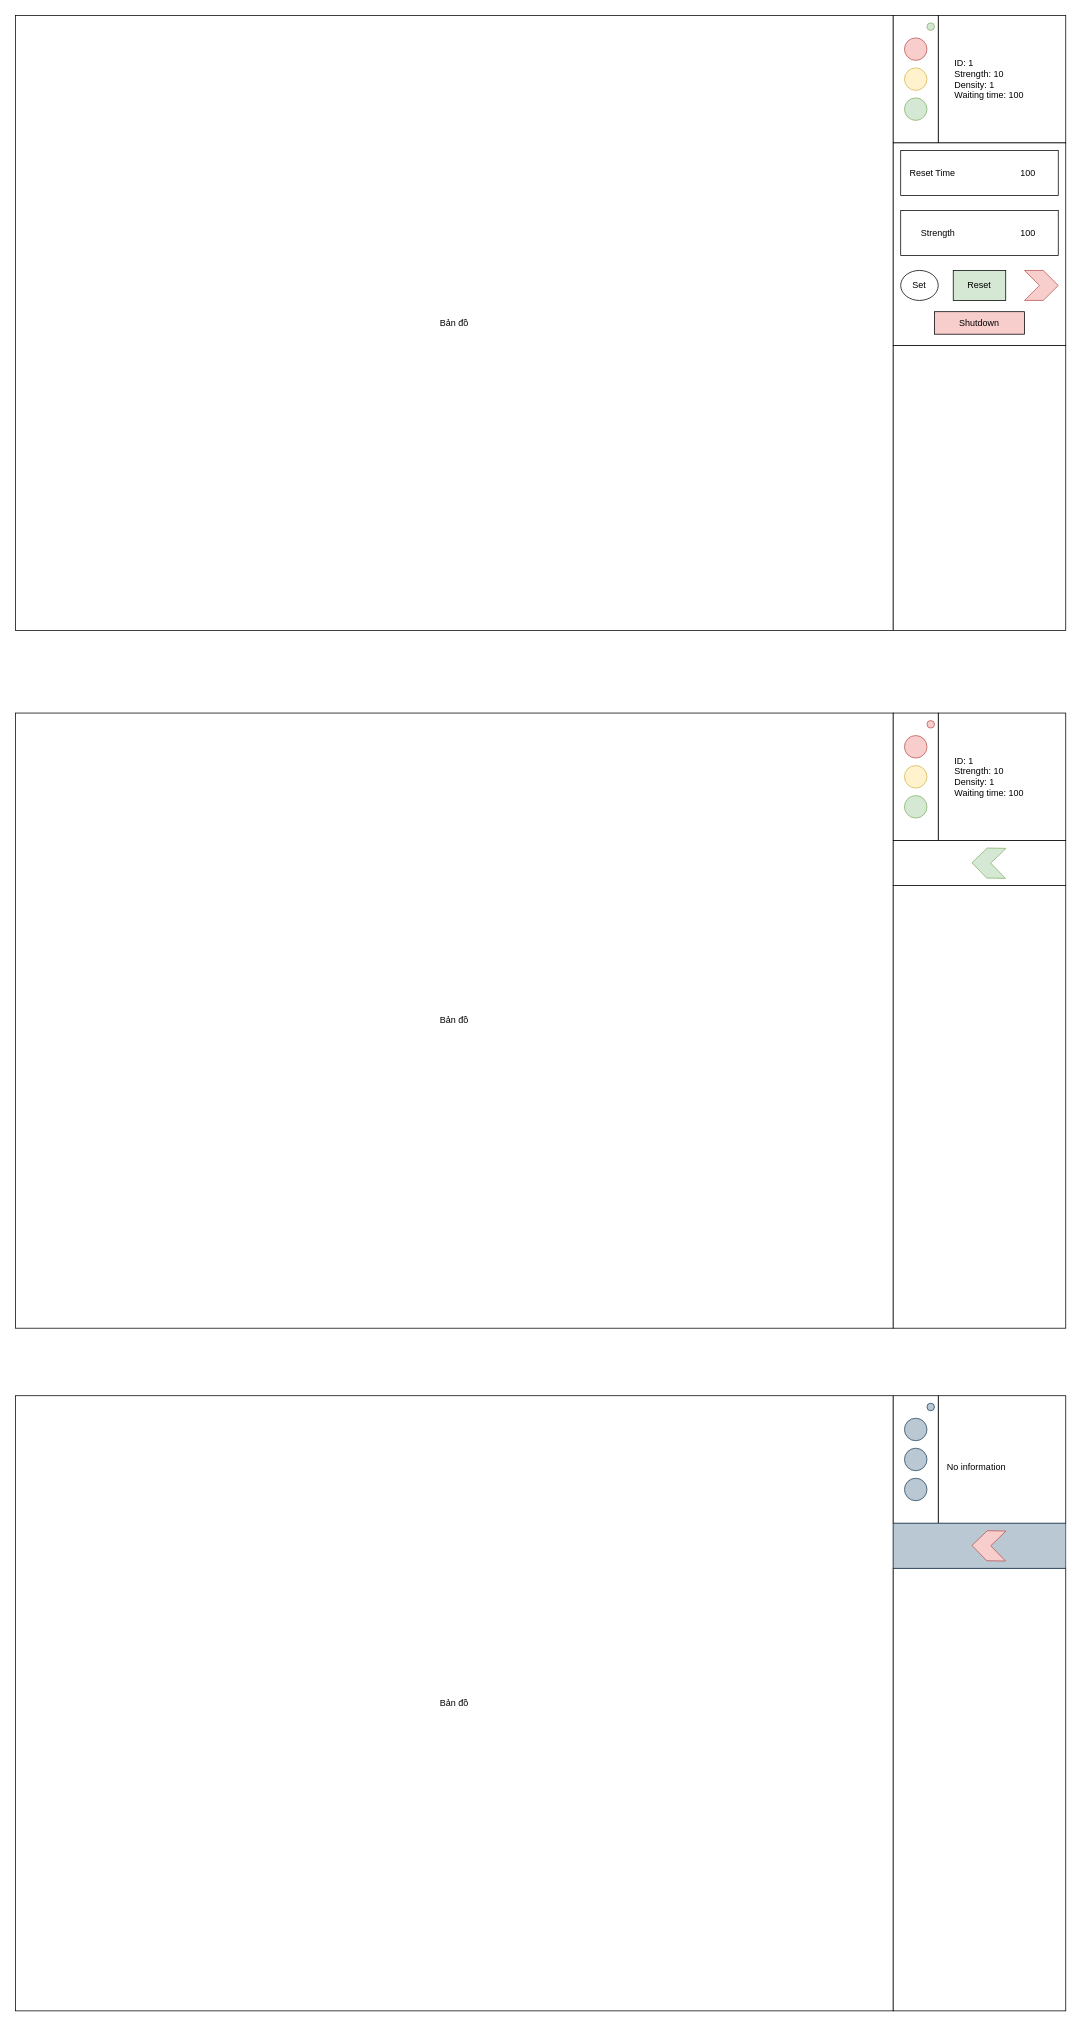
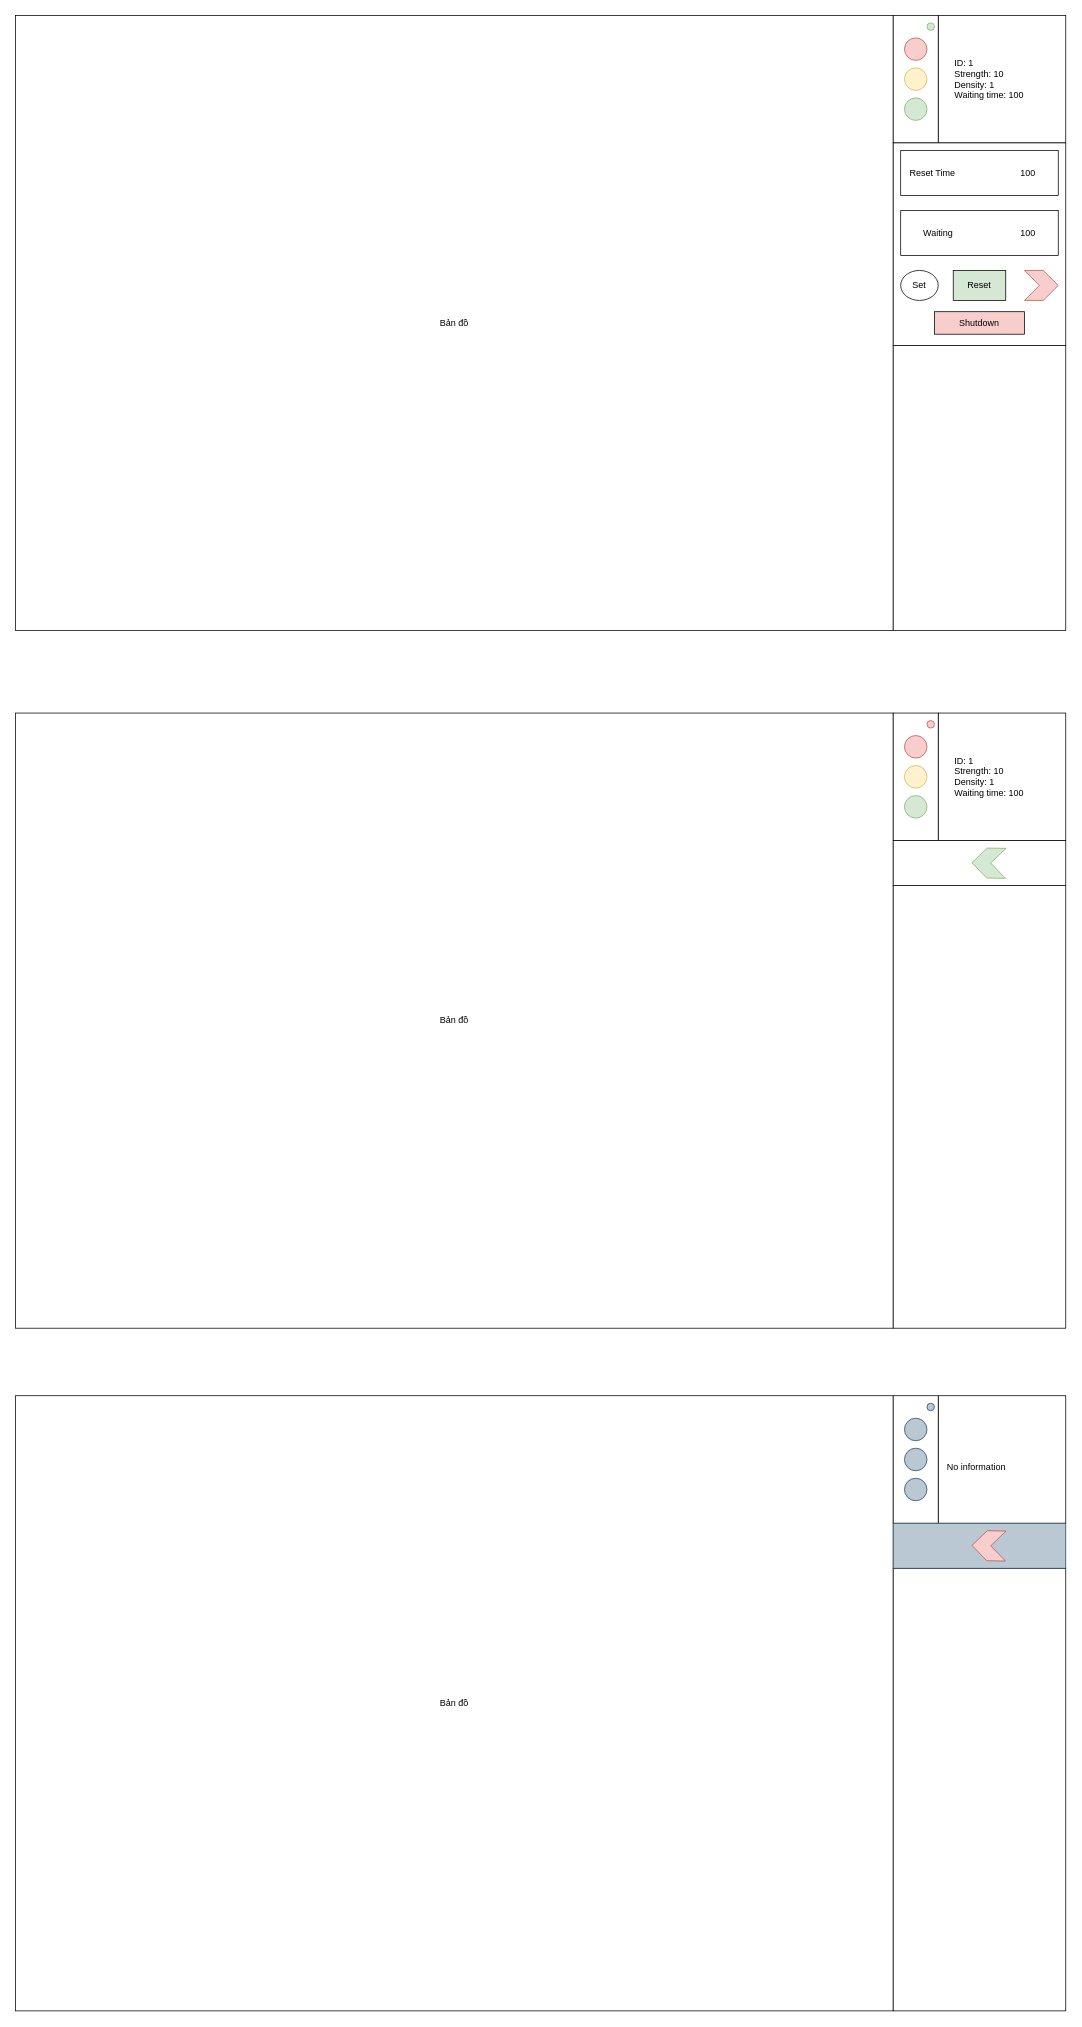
  <mxCell id="0" />
  <mxCell id="1" parent="0" />
  <mxCell id="2" value="Bản đồ" style="rounded=0;whiteSpace=wrap;html=1;" vertex="1" parent="1"><mxGeometry x="20" y="20" width="1170" height="820" as="geometry" /></mxCell>
  <mxCell id="3" value="" style="rounded=0;whiteSpace=wrap;html=1;" vertex="1" parent="1"><mxGeometry x="1250" y="20" width="170" height="170" as="geometry" /></mxCell>
  <mxCell id="4" value="Đèn" style="rounded=0;whiteSpace=wrap;html=1;" vertex="1" parent="1"><mxGeometry x="1190" y="20" width="60" height="170" as="geometry" /></mxCell>
  <mxCell id="5" value="" style="rounded=0;whiteSpace=wrap;html=1;" vertex="1" parent="1"><mxGeometry x="1190" y="460" width="230" height="380" as="geometry" /></mxCell>
  <mxCell id="6" value="" style="ellipse;whiteSpace=wrap;html=1;aspect=fixed;fillColor=#f8cecc;strokeColor=#b85450;" vertex="1" parent="1"><mxGeometry x="1205" y="50" width="30" height="30" as="geometry" /></mxCell>
  <mxCell id="7" value="" style="ellipse;whiteSpace=wrap;html=1;aspect=fixed;fillColor=#fff2cc;strokeColor=#d6b656;" vertex="1" parent="1"><mxGeometry x="1205" y="90" width="30" height="30" as="geometry" /></mxCell>
  <mxCell id="8" value="" style="ellipse;whiteSpace=wrap;html=1;aspect=fixed;fillColor=#d5e8d4;strokeColor=#82b366;" vertex="1" parent="1"><mxGeometry x="1205" y="130" width="30" height="30" as="geometry" /></mxCell>
  <mxCell id="9" value="ID: 1&lt;br&gt;Strength: 10&lt;br&gt;Density: 1&lt;br&gt;Waiting time: 100" style="text;html=1;strokeColor=none;fillColor=none;align=left;verticalAlign=middle;whiteSpace=wrap;rounded=0;" vertex="1" parent="1"><mxGeometry x="1270" y="40" width="130" height="130" as="geometry" /></mxCell>
  <mxCell id="10" value="" style="ellipse;whiteSpace=wrap;html=1;aspect=fixed;fillColor=#d5e8d4;strokeColor=#82b366;" vertex="1" parent="1"><mxGeometry x="1235" y="30" width="10" height="10" as="geometry" /></mxCell>
  <mxCell id="11" value="" style="rounded=0;whiteSpace=wrap;html=1;" vertex="1" parent="1"><mxGeometry x="1190" y="190" width="230" height="270" as="geometry" /></mxCell>
  <mxCell id="12" value="" style="rounded=0;whiteSpace=wrap;html=1;" vertex="1" parent="1"><mxGeometry x="1200" y="200" width="210" height="60" as="geometry" /></mxCell>
  <mxCell id="13" value="" style="rounded=0;whiteSpace=wrap;html=1;" vertex="1" parent="1"><mxGeometry x="1200" y="280" width="210" height="60" as="geometry" /></mxCell>
  <mxCell id="14" value="Reset Time" style="text;html=1;strokeColor=none;fillColor=none;align=center;verticalAlign=middle;whiteSpace=wrap;rounded=0;" vertex="1" parent="1"><mxGeometry x="1205" y="220" width="75" height="20" as="geometry" /></mxCell>
  <mxCell id="15" value="100" style="text;html=1;strokeColor=none;fillColor=none;align=center;verticalAlign=middle;whiteSpace=wrap;rounded=0;" vertex="1" parent="1"><mxGeometry x="1350" y="220" width="40" height="20" as="geometry" /></mxCell>
- <mxCell id="16" value="Strength" style="text;html=1;strokeColor=none;fillColor=none;align=center;verticalAlign=middle;whiteSpace=wrap;rounded=0;" vertex="1" parent="1"><mxGeometry x="1210" y="300" width="80" height="20" as="geometry" /></mxCell>
+ <mxCell id="16" value="Waiting" style="text;html=1;strokeColor=none;fillColor=none;align=center;verticalAlign=middle;whiteSpace=wrap;rounded=0;" vertex="1" parent="1"><mxGeometry x="1210" y="300" width="80" height="20" as="geometry" /></mxCell>
  <mxCell id="17" value="" style="shape=step;perimeter=stepPerimeter;whiteSpace=wrap;html=1;fixedSize=1;fillColor=#f8cecc;strokeColor=#b85450;" vertex="1" parent="1"><mxGeometry x="1365" y="360" width="45" height="40" as="geometry" /></mxCell>
  <mxCell id="18" value="100" style="text;html=1;strokeColor=none;fillColor=none;align=center;verticalAlign=middle;whiteSpace=wrap;rounded=0;" vertex="1" parent="1"><mxGeometry x="1350" y="300" width="40" height="20" as="geometry" /></mxCell>
  <mxCell id="19" value="Set" style="ellipse;whiteSpace=wrap;html=1;" vertex="1" parent="1"><mxGeometry x="1200" y="360" width="50" height="40" as="geometry" /></mxCell>
  <mxCell id="20" value="Reset" style="rounded=0;whiteSpace=wrap;html=1;fillColor=#d5e8d4;" vertex="1" parent="1"><mxGeometry x="1270" y="360" width="70" height="40" as="geometry" /></mxCell>
  <mxCell id="21" value="Shutdown" style="rounded=0;whiteSpace=wrap;html=1;fillColor=#f8cecc;" vertex="1" parent="1"><mxGeometry x="1245" y="415" width="120" height="30" as="geometry" /></mxCell>
  <mxCell id="22" value="Bản đồ" style="rounded=0;whiteSpace=wrap;html=1;" vertex="1" parent="1"><mxGeometry x="20" y="950" width="1170" height="820" as="geometry" /></mxCell>
  <mxCell id="23" value="" style="rounded=0;whiteSpace=wrap;html=1;" vertex="1" parent="1"><mxGeometry x="1250" y="950" width="170" height="170" as="geometry" /></mxCell>
  <mxCell id="24" value="Đèn" style="rounded=0;whiteSpace=wrap;html=1;" vertex="1" parent="1"><mxGeometry x="1190" y="950" width="60" height="170" as="geometry" /></mxCell>
  <mxCell id="25" value="" style="rounded=0;whiteSpace=wrap;html=1;" vertex="1" parent="1"><mxGeometry x="1190" y="1180" width="230" height="590" as="geometry" /></mxCell>
  <mxCell id="26" value="" style="ellipse;whiteSpace=wrap;html=1;aspect=fixed;fillColor=#f8cecc;strokeColor=#b85450;" vertex="1" parent="1"><mxGeometry x="1205" y="980" width="30" height="30" as="geometry" /></mxCell>
  <mxCell id="27" value="" style="ellipse;whiteSpace=wrap;html=1;aspect=fixed;fillColor=#fff2cc;strokeColor=#d6b656;" vertex="1" parent="1"><mxGeometry x="1205" y="1020" width="30" height="30" as="geometry" /></mxCell>
  <mxCell id="28" value="" style="ellipse;whiteSpace=wrap;html=1;aspect=fixed;fillColor=#d5e8d4;strokeColor=#82b366;" vertex="1" parent="1"><mxGeometry x="1205" y="1060" width="30" height="30" as="geometry" /></mxCell>
  <mxCell id="29" value="ID: 1&lt;br&gt;Strength: 10&lt;br&gt;Density: 1&lt;br&gt;Waiting time: 100" style="text;html=1;strokeColor=none;fillColor=none;align=left;verticalAlign=middle;whiteSpace=wrap;rounded=0;" vertex="1" parent="1"><mxGeometry x="1270" y="970" width="130" height="130" as="geometry" /></mxCell>
  <mxCell id="30" value="" style="ellipse;whiteSpace=wrap;html=1;aspect=fixed;fillColor=#f8cecc;strokeColor=#b85450;" vertex="1" parent="1"><mxGeometry x="1235" y="960" width="10" height="10" as="geometry" /></mxCell>
  <mxCell id="31" value="" style="rounded=0;whiteSpace=wrap;html=1;" vertex="1" parent="1"><mxGeometry x="1190" y="1120" width="230" height="60" as="geometry" /></mxCell>
  <mxCell id="32" value="" style="shape=step;perimeter=stepPerimeter;whiteSpace=wrap;html=1;fixedSize=1;fillColor=#d5e8d4;strokeColor=#82b366;rotation=-179;" vertex="1" parent="1"><mxGeometry x="1295" y="1130" width="45" height="40" as="geometry" /></mxCell>
  <mxCell id="33" value="Bản đồ" style="rounded=0;whiteSpace=wrap;html=1;" vertex="1" parent="1"><mxGeometry x="20" y="1860" width="1170" height="820" as="geometry" /></mxCell>
  <mxCell id="34" value="" style="rounded=0;whiteSpace=wrap;html=1;" vertex="1" parent="1"><mxGeometry x="1250" y="1860" width="170" height="170" as="geometry" /></mxCell>
  <mxCell id="35" value="Đèn" style="rounded=0;whiteSpace=wrap;html=1;" vertex="1" parent="1"><mxGeometry x="1190" y="1860" width="60" height="170" as="geometry" /></mxCell>
  <mxCell id="36" value="" style="rounded=0;whiteSpace=wrap;html=1;" vertex="1" parent="1"><mxGeometry x="1190" y="2090" width="230" height="590" as="geometry" /></mxCell>
  <mxCell id="37" value="" style="ellipse;whiteSpace=wrap;html=1;aspect=fixed;fillColor=#bac8d3;strokeColor=#23445d;" vertex="1" parent="1"><mxGeometry x="1205" y="1890" width="30" height="30" as="geometry" /></mxCell>
  <mxCell id="38" value="" style="ellipse;whiteSpace=wrap;html=1;aspect=fixed;fillColor=#bac8d3;strokeColor=#23445d;" vertex="1" parent="1"><mxGeometry x="1205" y="1930" width="30" height="30" as="geometry" /></mxCell>
  <mxCell id="39" value="" style="ellipse;whiteSpace=wrap;html=1;aspect=fixed;fillColor=#bac8d3;strokeColor=#23445d;" vertex="1" parent="1"><mxGeometry x="1205" y="1970" width="30" height="30" as="geometry" /></mxCell>
  <mxCell id="40" value="No information" style="text;html=1;strokeColor=none;fillColor=none;align=left;verticalAlign=middle;whiteSpace=wrap;rounded=0;" vertex="1" parent="1"><mxGeometry x="1260" y="1890" width="130" height="130" as="geometry" /></mxCell>
  <mxCell id="41" value="" style="ellipse;whiteSpace=wrap;html=1;aspect=fixed;fillColor=#bac8d3;strokeColor=#23445d;" vertex="1" parent="1"><mxGeometry x="1235" y="1870" width="10" height="10" as="geometry" /></mxCell>
  <mxCell id="42" value="" style="rounded=0;whiteSpace=wrap;html=1;fillColor=#bac8d3;strokeColor=#23445d;" vertex="1" parent="1"><mxGeometry x="1190" y="2030" width="230" height="60" as="geometry" /></mxCell>
  <mxCell id="43" value="" style="shape=step;perimeter=stepPerimeter;whiteSpace=wrap;html=1;fixedSize=1;fillColor=#f8cecc;strokeColor=#b85450;rotation=-179;" vertex="1" parent="1"><mxGeometry x="1295" y="2040" width="45" height="40" as="geometry" /></mxCell>
